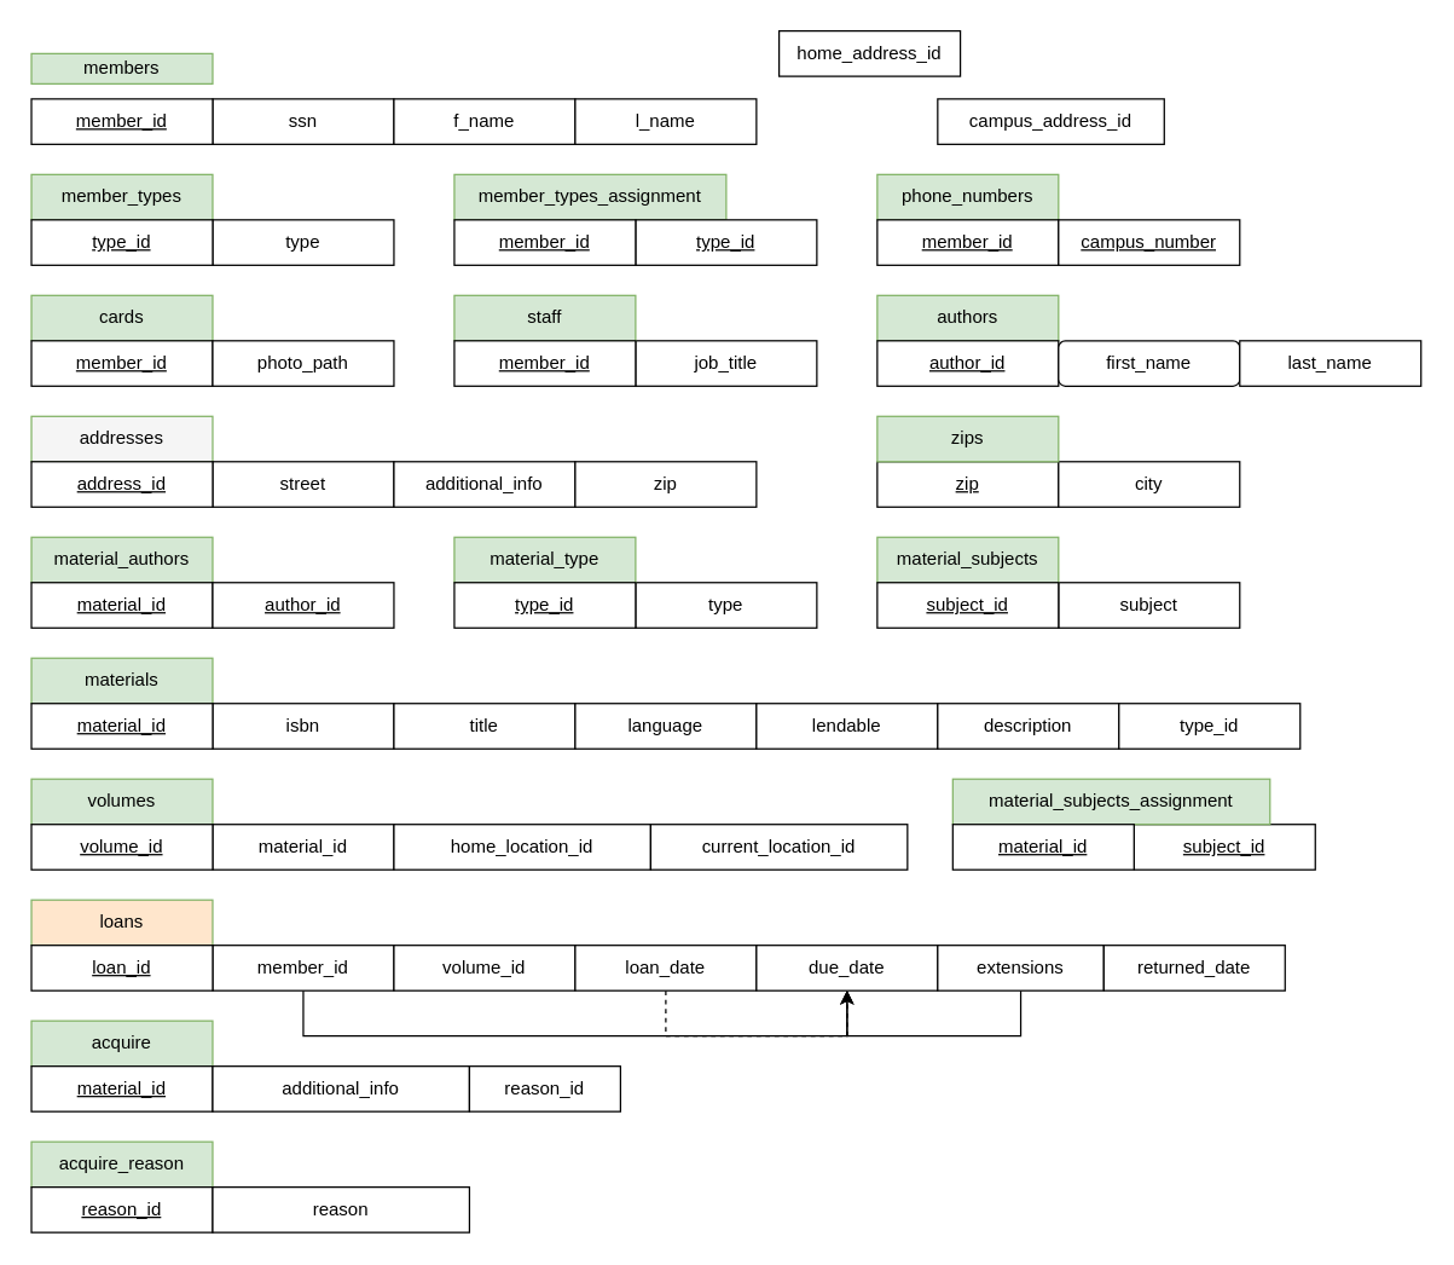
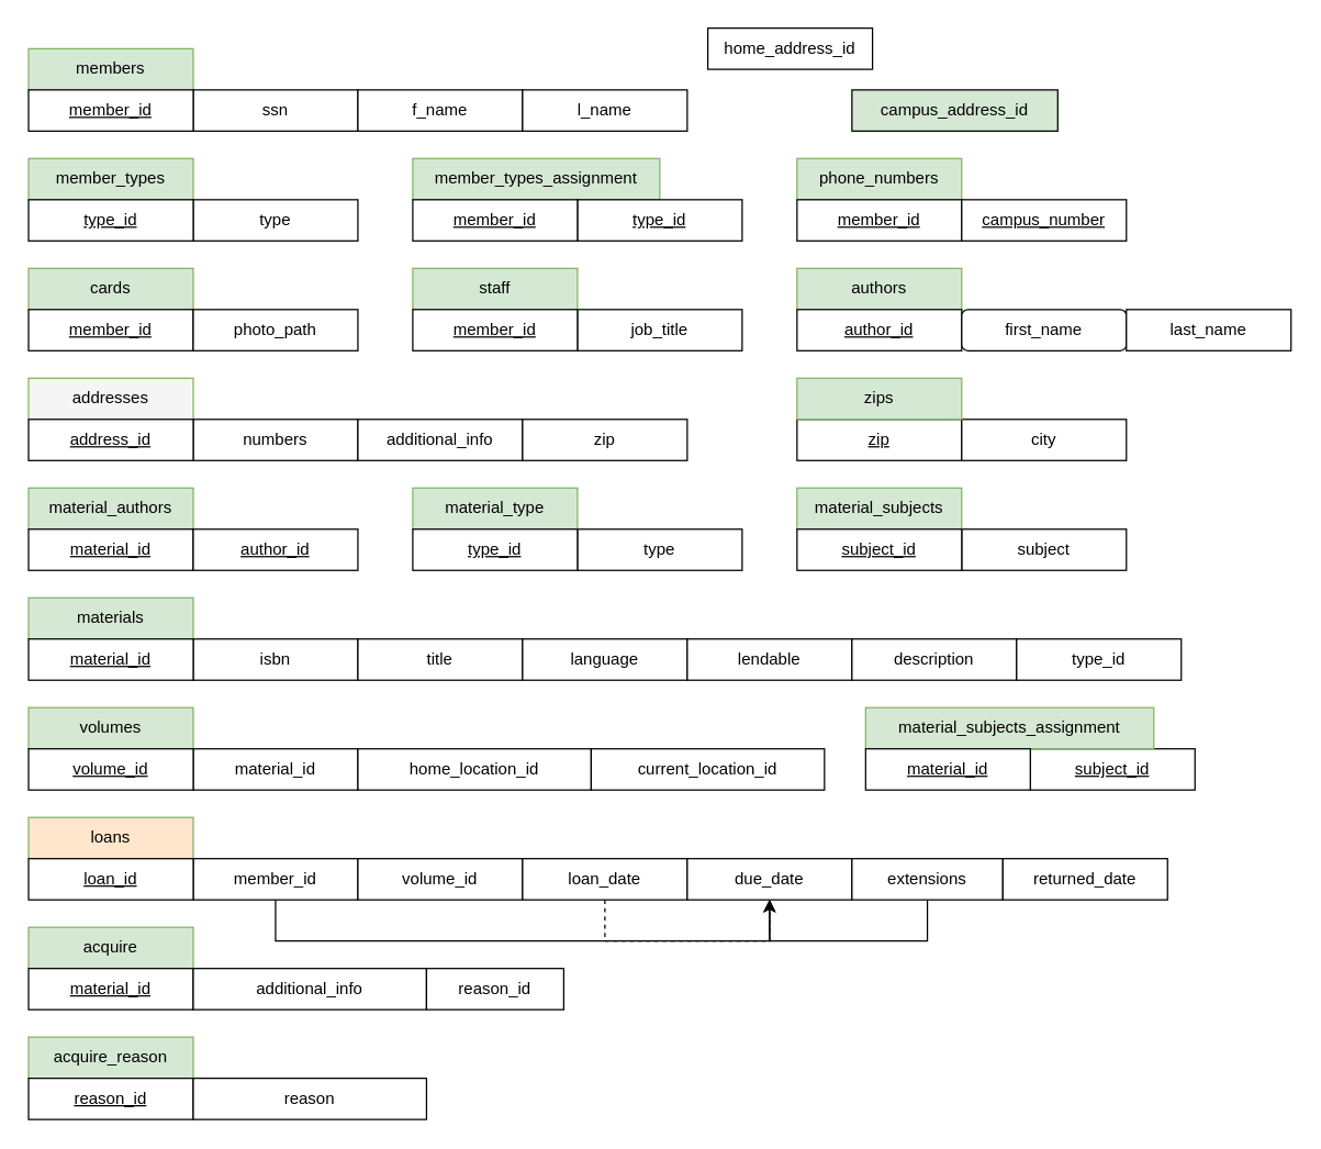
  <mxCell id="0" />
  <mxCell id="1" parent="0" />
- <mxCell id="2" value="members" style="rounded=0;whiteSpace=wrap;html=1;fillColor=#d5e8d4;strokeColor=#82b366;" parent="1" vertex="1"><mxGeometry x="20" y="35" width="120" height="20" as="geometry" /></mxCell>
+ <mxCell id="2" value="members" style="rounded=0;whiteSpace=wrap;html=1;fillColor=#d5e8d4;strokeColor=#82b366;" parent="1" vertex="1"><mxGeometry x="20" y="35" width="120" height="30" as="geometry" /></mxCell>
  <mxCell id="3" value="&lt;div&gt;ssn&lt;/div&gt;" style="rounded=0;whiteSpace=wrap;html=1;" parent="1" vertex="1"><mxGeometry x="140" y="65" width="120" height="30" as="geometry" /></mxCell>
  <mxCell id="4" value="f_name" style="rounded=0;whiteSpace=wrap;html=1;" parent="1" vertex="1"><mxGeometry x="260" y="65" width="120" height="30" as="geometry" /></mxCell>
  <mxCell id="5" value="l_name" style="rounded=0;whiteSpace=wrap;html=1;" parent="1" vertex="1"><mxGeometry x="380" y="65" width="120" height="30" as="geometry" /></mxCell>
  <mxCell id="6" value="phone_numbers" style="rounded=0;whiteSpace=wrap;html=1;fillColor=#d5e8d4;strokeColor=#82b366;" parent="1" vertex="1"><mxGeometry x="580" y="115" width="120" height="30" as="geometry" /></mxCell>
  <mxCell id="7" value="&lt;u&gt;member_id&lt;/u&gt;" style="rounded=0;whiteSpace=wrap;html=1;" parent="1" vertex="1"><mxGeometry x="580" y="145" width="120" height="30" as="geometry" /></mxCell>
  <mxCell id="8" value="&lt;u&gt;campus_number&lt;/u&gt;" style="rounded=0;whiteSpace=wrap;html=1;" parent="1" vertex="1"><mxGeometry x="700" y="145" width="120" height="30" as="geometry" /></mxCell>
  <mxCell id="9" value="job_title" style="rounded=0;whiteSpace=wrap;html=1;" parent="1" vertex="1"><mxGeometry x="420" y="225" width="120" height="30" as="geometry" /></mxCell>
  <mxCell id="10" value="addresses" style="rounded=0;whiteSpace=wrap;html=1;fillColor=#f5f5f5;strokeColor=#82b366;" parent="1" vertex="1"><mxGeometry x="20" y="275" width="120" height="30" as="geometry" /></mxCell>
  <mxCell id="11" value="&lt;u&gt;zip&lt;/u&gt;" style="rounded=0;whiteSpace=wrap;html=1;" parent="1" vertex="1"><mxGeometry x="580" y="305" width="120" height="30" as="geometry" /></mxCell>
  <mxCell id="12" value="city" style="rounded=0;whiteSpace=wrap;html=1;" parent="1" vertex="1"><mxGeometry x="700" y="305" width="120" height="30" as="geometry" /></mxCell>
- <mxCell id="13" value="street" style="rounded=0;whiteSpace=wrap;html=1;" parent="1" vertex="1"><mxGeometry x="140" y="305" width="120" height="30" as="geometry" /></mxCell>
+ <mxCell id="13" value="numbers" style="rounded=0;whiteSpace=wrap;html=1;" parent="1" vertex="1"><mxGeometry x="140" y="305" width="120" height="30" as="geometry" /></mxCell>
  <mxCell id="14" value="additional_info" style="rounded=0;whiteSpace=wrap;html=1;" parent="1" vertex="1"><mxGeometry x="260" y="305" width="120" height="30" as="geometry" /></mxCell>
  <mxCell id="15" value="home_address_id" style="rounded=0;whiteSpace=wrap;html=1;" parent="1" vertex="1"><mxGeometry x="515" y="20" width="120" height="30" as="geometry" /></mxCell>
  <mxCell id="16" value="&lt;div&gt;staff&lt;/div&gt;" style="rounded=0;whiteSpace=wrap;html=1;fillColor=#d5e8d4;strokeColor=#82b366;" parent="1" vertex="1"><mxGeometry x="300" y="195" width="120" height="30" as="geometry" /></mxCell>
  <mxCell id="17" value="&lt;u&gt;member_id&lt;/u&gt;" style="rounded=0;whiteSpace=wrap;html=1;" parent="1" vertex="1"><mxGeometry x="300" y="225" width="120" height="30" as="geometry" /></mxCell>
  <mxCell id="18" value="materials" style="rounded=0;whiteSpace=wrap;html=1;fillColor=#d5e8d4;strokeColor=#82b366;" parent="1" vertex="1"><mxGeometry x="20" y="435" width="120" height="30" as="geometry" /></mxCell>
  <mxCell id="19" value="material_authors" style="rounded=0;whiteSpace=wrap;html=1;fillColor=#d5e8d4;strokeColor=#82b366;" parent="1" vertex="1"><mxGeometry x="20" y="355" width="120" height="30" as="geometry" /></mxCell>
  <mxCell id="20" value="isbn" style="rounded=0;whiteSpace=wrap;html=1;" parent="1" vertex="1"><mxGeometry x="140" y="465" width="120" height="30" as="geometry" /></mxCell>
  <mxCell id="21" value="title" style="rounded=0;whiteSpace=wrap;html=1;" parent="1" vertex="1"><mxGeometry x="260" y="465" width="120" height="30" as="geometry" /></mxCell>
  <mxCell id="22" value="&lt;div&gt;subject&lt;/div&gt;" style="rounded=0;whiteSpace=wrap;html=1;" parent="1" vertex="1"><mxGeometry x="700" y="385" width="120" height="30" as="geometry" /></mxCell>
  <mxCell id="23" value="language" style="rounded=0;whiteSpace=wrap;html=1;" parent="1" vertex="1"><mxGeometry x="380" y="465" width="120" height="30" as="geometry" /></mxCell>
  <mxCell id="24" value="lendable" style="rounded=0;whiteSpace=wrap;html=1;" parent="1" vertex="1"><mxGeometry x="500" y="465" width="120" height="30" as="geometry" /></mxCell>
  <mxCell id="25" value="description" style="rounded=0;whiteSpace=wrap;html=1;" parent="1" vertex="1"><mxGeometry x="620" y="465" width="120" height="30" as="geometry" /></mxCell>
  <mxCell id="26" value="type_id" style="rounded=0;whiteSpace=wrap;html=1;" parent="1" vertex="1"><mxGeometry x="740" y="465" width="120" height="30" as="geometry" /></mxCell>
  <mxCell id="27" value="&lt;u&gt;material_id&lt;/u&gt;" style="rounded=0;whiteSpace=wrap;html=1;" parent="1" vertex="1"><mxGeometry x="20" y="385" width="120" height="30" as="geometry" /></mxCell>
  <mxCell id="28" value="&lt;u&gt;author_id&lt;/u&gt;" style="rounded=0;whiteSpace=wrap;html=1;" parent="1" vertex="1"><mxGeometry x="140" y="385" width="120" height="30" as="geometry" /></mxCell>
  <mxCell id="29" value="volumes" style="rounded=0;whiteSpace=wrap;html=1;fillColor=#d5e8d4;strokeColor=#82b366;" parent="1" vertex="1"><mxGeometry x="20" y="515" width="120" height="30" as="geometry" /></mxCell>
  <mxCell id="30" value="material_id" style="rounded=0;whiteSpace=wrap;html=1;" parent="1" vertex="1"><mxGeometry x="140" y="545" width="120" height="30" as="geometry" /></mxCell>
  <mxCell id="31" value="home_location_id" style="rounded=0;whiteSpace=wrap;html=1;" parent="1" vertex="1"><mxGeometry x="260" y="545" width="170" height="30" as="geometry" /></mxCell>
  <mxCell id="32" value="current_location_id" style="rounded=0;whiteSpace=wrap;html=1;" parent="1" vertex="1"><mxGeometry x="430" y="545" width="170" height="30" as="geometry" /></mxCell>
  <mxCell id="33" value="loans" style="rounded=0;whiteSpace=wrap;html=1;fillColor=#ffe6cc;strokeColor=#82b366;" parent="1" vertex="1"><mxGeometry x="20" y="595" width="120" height="30" as="geometry" /></mxCell>
  <mxCell id="34" style="edgeStyle=orthogonalEdgeStyle;rounded=0;orthogonalLoop=1;jettySize=auto;html=1;entryX=0.5;entryY=1;entryDx=0;entryDy=0;" parent="1" source="35" target="39" edge="1"><mxGeometry relative="1" as="geometry"><mxPoint x="560" y="725" as="targetPoint" /><Array as="points"><mxPoint x="200" y="685" /><mxPoint x="560" y="685" /></Array></mxGeometry></mxCell>
  <mxCell id="35" value="member_id" style="rounded=0;whiteSpace=wrap;html=1;" parent="1" vertex="1"><mxGeometry x="140" y="625" width="120" height="30" as="geometry" /></mxCell>
  <mxCell id="36" value="volume_id" style="rounded=0;whiteSpace=wrap;html=1;" parent="1" vertex="1"><mxGeometry x="260" y="625" width="120" height="30" as="geometry" /></mxCell>
  <mxCell id="37" style="edgeStyle=orthogonalEdgeStyle;rounded=0;orthogonalLoop=1;jettySize=auto;html=1;entryX=0.5;entryY=1;entryDx=0;entryDy=0;dashed=1;" parent="1" source="38" target="39" edge="1"><mxGeometry relative="1" as="geometry"><mxPoint x="550" y="715" as="targetPoint" /><Array as="points"><mxPoint x="440" y="685" /><mxPoint x="560" y="685" /></Array></mxGeometry></mxCell>
  <mxCell id="38" value="loan_date" style="rounded=0;whiteSpace=wrap;html=1;" parent="1" vertex="1"><mxGeometry x="380" y="625" width="120" height="30" as="geometry" /></mxCell>
  <mxCell id="39" value="due_date" style="rounded=0;whiteSpace=wrap;html=1;" parent="1" vertex="1"><mxGeometry x="500" y="625" width="120" height="30" as="geometry" /></mxCell>
  <mxCell id="40" style="edgeStyle=orthogonalEdgeStyle;rounded=0;orthogonalLoop=1;jettySize=auto;html=1;" parent="1" source="41" edge="1"><mxGeometry relative="1" as="geometry"><mxPoint x="560" y="655" as="targetPoint" /><Array as="points"><mxPoint x="675" y="685" /><mxPoint x="560" y="685" /></Array></mxGeometry></mxCell>
  <mxCell id="41" value="extensions" style="rounded=0;whiteSpace=wrap;html=1;" parent="1" vertex="1"><mxGeometry x="620" y="625" width="110" height="30" as="geometry" /></mxCell>
  <mxCell id="42" value="acquire" style="rounded=0;whiteSpace=wrap;html=1;fillColor=#d5e8d4;strokeColor=#82b366;" parent="1" vertex="1"><mxGeometry x="20" y="675" width="120" height="30" as="geometry" /></mxCell>
  <mxCell id="43" value="&lt;u&gt;material_id&lt;/u&gt;" style="rounded=0;whiteSpace=wrap;html=1;" parent="1" vertex="1"><mxGeometry x="20" y="705" width="120" height="30" as="geometry" /></mxCell>
  <mxCell id="44" value="additional_info" style="rounded=0;whiteSpace=wrap;html=1;" parent="1" vertex="1"><mxGeometry x="140" y="705" width="170" height="30" as="geometry" /></mxCell>
  <mxCell id="45" value="reason_id" style="rounded=0;whiteSpace=wrap;html=1;" parent="1" vertex="1"><mxGeometry x="310" y="705" width="100" height="30" as="geometry" /></mxCell>
- <mxCell id="46" value="campus_address_id" style="rounded=0;whiteSpace=wrap;html=1;" parent="1" vertex="1"><mxGeometry x="620" y="65" width="150" height="30" as="geometry" /></mxCell>
+ <mxCell id="46" value="campus_address_id" style="rounded=0;whiteSpace=wrap;html=1;fillColor=#d5e8d4;" parent="1" vertex="1"><mxGeometry x="620" y="65" width="150" height="30" as="geometry" /></mxCell>
  <mxCell id="47" value="cards" style="rounded=0;whiteSpace=wrap;html=1;fillColor=#d5e8d4;strokeColor=#82b366;" parent="1" vertex="1"><mxGeometry x="20" y="195" width="120" height="30" as="geometry" /></mxCell>
  <mxCell id="48" value="&lt;u&gt;member_id&lt;/u&gt;" style="rounded=0;whiteSpace=wrap;html=1;" parent="1" vertex="1"><mxGeometry x="20" y="225" width="120" height="30" as="geometry" /></mxCell>
  <mxCell id="49" value="photo_path" style="rounded=0;whiteSpace=wrap;html=1;" parent="1" vertex="1"><mxGeometry x="140" y="225" width="120" height="30" as="geometry" /></mxCell>
  <mxCell id="50" value="member_types" style="rounded=0;whiteSpace=wrap;html=1;fillColor=#d5e8d4;strokeColor=#82b366;" parent="1" vertex="1"><mxGeometry x="20" y="115" width="120" height="30" as="geometry" /></mxCell>
  <mxCell id="51" value="type" style="rounded=0;whiteSpace=wrap;html=1;fontStyle=0" parent="1" vertex="1"><mxGeometry x="140" y="145" width="120" height="30" as="geometry" /></mxCell>
  <mxCell id="52" value="type_id" style="rounded=0;whiteSpace=wrap;html=1;fontStyle=4" parent="1" vertex="1"><mxGeometry x="20" y="145" width="120" height="30" as="geometry" /></mxCell>
  <mxCell id="53" value="&lt;u&gt;volume_id&lt;/u&gt;" style="rounded=0;whiteSpace=wrap;html=1;" parent="1" vertex="1"><mxGeometry x="20" y="545" width="120" height="30" as="geometry" /></mxCell>
  <mxCell id="54" value="returned_date" style="rounded=0;whiteSpace=wrap;html=1;" parent="1" vertex="1"><mxGeometry x="730" y="625" width="120" height="30" as="geometry" /></mxCell>
  <mxCell id="55" value="&lt;u&gt;address_id&lt;/u&gt;" style="rounded=0;whiteSpace=wrap;html=1;" parent="1" vertex="1"><mxGeometry x="20" y="305" width="120" height="30" as="geometry" /></mxCell>
  <mxCell id="56" value="authors" style="rounded=0;whiteSpace=wrap;html=1;fillColor=#d5e8d4;strokeColor=#82b366;" parent="1" vertex="1"><mxGeometry x="580" y="195" width="120" height="30" as="geometry" /></mxCell>
  <mxCell id="57" value="&lt;u&gt;author_id&lt;/u&gt;" style="rounded=0;whiteSpace=wrap;html=1;" parent="1" vertex="1"><mxGeometry x="580" y="225" width="120" height="30" as="geometry" /></mxCell>
  <mxCell id="58" value="first_name" style="whiteSpace=wrap;html=1;rounded=1;" parent="1" vertex="1"><mxGeometry x="700" y="225" width="120" height="30" as="geometry" /></mxCell>
  <mxCell id="59" value="last_name" style="rounded=0;whiteSpace=wrap;html=1;" parent="1" vertex="1"><mxGeometry x="820" y="225" width="120" height="30" as="geometry" /></mxCell>
  <mxCell id="60" value="&lt;u&gt;material_id&lt;/u&gt;" style="rounded=0;whiteSpace=wrap;html=1;" parent="1" vertex="1"><mxGeometry x="20" y="465" width="120" height="30" as="geometry" /></mxCell>
  <mxCell id="61" value="&lt;u&gt;member_id&lt;/u&gt;" style="rounded=0;whiteSpace=wrap;html=1;" parent="1" vertex="1"><mxGeometry x="20" y="65" width="120" height="30" as="geometry" /></mxCell>
  <mxCell id="62" value="&lt;u&gt;loan_id&lt;/u&gt;" style="rounded=0;whiteSpace=wrap;html=1;" parent="1" vertex="1"><mxGeometry x="20" y="625" width="120" height="30" as="geometry" /></mxCell>
  <mxCell id="63" value="zips" style="rounded=0;whiteSpace=wrap;html=1;fillColor=#d5e8d4;strokeColor=#82b366;" parent="1" vertex="1"><mxGeometry x="580" y="275" width="120" height="30" as="geometry" /></mxCell>
  <mxCell id="64" value="zip" style="rounded=0;whiteSpace=wrap;html=1;" parent="1" vertex="1"><mxGeometry x="380" y="305" width="120" height="30" as="geometry" /></mxCell>
  <mxCell id="65" value="material_subjects" style="rounded=0;whiteSpace=wrap;html=1;fillColor=#d5e8d4;strokeColor=#82b366;" parent="1" vertex="1"><mxGeometry x="580" y="355" width="120" height="30" as="geometry" /></mxCell>
  <mxCell id="66" value="subject_id" style="rounded=0;whiteSpace=wrap;html=1;fontStyle=4" parent="1" vertex="1"><mxGeometry x="580" y="385" width="120" height="30" as="geometry" /></mxCell>
  <mxCell id="67" value="member_types_assignment" style="rounded=0;whiteSpace=wrap;html=1;fillColor=#d5e8d4;strokeColor=#82b366;" vertex="1" parent="1"><mxGeometry x="300" y="115" width="180" height="30" as="geometry" /></mxCell>
  <mxCell id="68" value="type_id" style="rounded=0;whiteSpace=wrap;html=1;fontStyle=4" vertex="1" parent="1"><mxGeometry x="420" y="145" width="120" height="30" as="geometry" /></mxCell>
  <mxCell id="69" value="&lt;u&gt;member_id&lt;/u&gt;" style="rounded=0;whiteSpace=wrap;html=1;" vertex="1" parent="1"><mxGeometry x="300" y="145" width="120" height="30" as="geometry" /></mxCell>
  <mxCell id="70" value="type" style="rounded=0;whiteSpace=wrap;html=1;fontStyle=0" vertex="1" parent="1"><mxGeometry x="420" y="385" width="120" height="30" as="geometry" /></mxCell>
  <mxCell id="71" value="material_type" style="rounded=0;whiteSpace=wrap;html=1;fillColor=#d5e8d4;strokeColor=#82b366;" vertex="1" parent="1"><mxGeometry x="300" y="355" width="120" height="30" as="geometry" /></mxCell>
  <mxCell id="72" value="type_id" style="rounded=0;whiteSpace=wrap;html=1;fontStyle=4" vertex="1" parent="1"><mxGeometry x="300" y="385" width="120" height="30" as="geometry" /></mxCell>
  <mxCell id="73" value="subject_id" style="rounded=0;whiteSpace=wrap;html=1;fontStyle=4" vertex="1" parent="1"><mxGeometry x="750" y="545" width="120" height="30" as="geometry" /></mxCell>
  <mxCell id="74" value="material_subjects_assignment" style="rounded=0;whiteSpace=wrap;html=1;fillColor=#d5e8d4;strokeColor=#82b366;" vertex="1" parent="1"><mxGeometry x="630" y="515" width="210" height="30" as="geometry" /></mxCell>
  <mxCell id="75" value="&lt;u&gt;material_id&lt;/u&gt;" style="rounded=0;whiteSpace=wrap;html=1;" vertex="1" parent="1"><mxGeometry x="630" y="545" width="120" height="30" as="geometry" /></mxCell>
  <mxCell id="76" value="acquire_reason" style="rounded=0;whiteSpace=wrap;html=1;fillColor=#d5e8d4;strokeColor=#82b366;" vertex="1" parent="1"><mxGeometry x="20" y="755" width="120" height="30" as="geometry" /></mxCell>
  <mxCell id="77" value="&lt;u&gt;reason_id&lt;/u&gt;" style="rounded=0;whiteSpace=wrap;html=1;" vertex="1" parent="1"><mxGeometry x="20" y="785" width="120" height="30" as="geometry" /></mxCell>
  <mxCell id="78" value="reason" style="rounded=0;whiteSpace=wrap;html=1;" vertex="1" parent="1"><mxGeometry x="140" y="785" width="170" height="30" as="geometry" /></mxCell>
